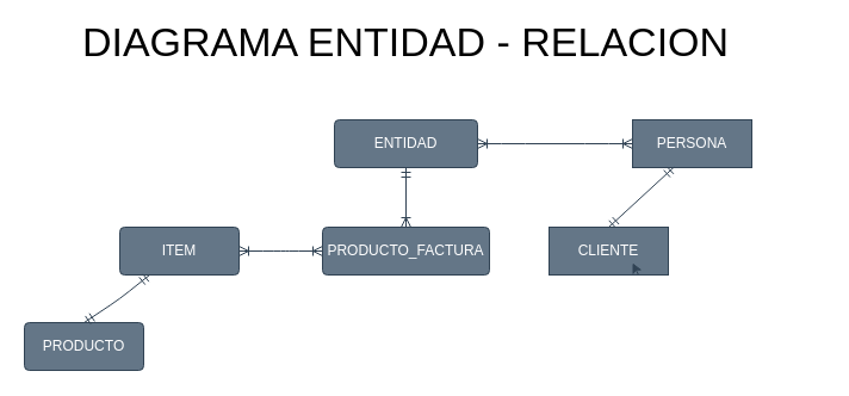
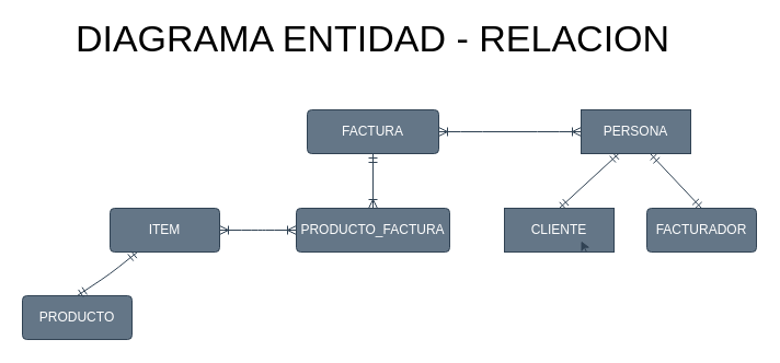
  <mxCell id="0" />
  <mxCell id="1" parent="0" />
  <mxCell id="2" value="ITEM" style="rounded=1;arcSize=10;whiteSpace=wrap;html=1;align=center;fillColor=#647687;strokeColor=#314354;fontColor=#ffffff;" parent="1" vertex="1"><mxGeometry x="100" y="190" width="100" height="40" as="geometry" /></mxCell>
  <mxCell id="3" value="PRODUCTO" style="rounded=1;arcSize=10;whiteSpace=wrap;html=1;align=center;fillColor=#647687;strokeColor=#314354;fontColor=#ffffff;" parent="1" vertex="1"><mxGeometry x="20" y="270" width="100" height="40" as="geometry" /></mxCell>
- <mxCell id="4" value="ENTIDAD" style="rounded=1;arcSize=10;whiteSpace=wrap;html=1;align=center;fillColor=#647687;strokeColor=#314354;fontColor=#ffffff;" parent="1" vertex="1"><mxGeometry x="280" y="100" width="120" height="40" as="geometry" /></mxCell>
+ <mxCell id="4" value="FACTURA" style="rounded=1;arcSize=10;whiteSpace=wrap;html=1;align=center;fillColor=#647687;strokeColor=#314354;fontColor=#ffffff;" parent="1" vertex="1"><mxGeometry x="280" y="100" width="120" height="40" as="geometry" /></mxCell>
  <mxCell id="5" value="PRODUCTO_FACTURA" style="rounded=1;arcSize=10;whiteSpace=wrap;html=1;align=center;fillColor=#647687;strokeColor=#314354;fontColor=#ffffff;" parent="1" vertex="1"><mxGeometry x="270" y="190" width="140" height="40" as="geometry" /></mxCell>
  <mxCell id="6" value="" style="fontSize=12;html=1;endArrow=ERoneToMany;startArrow=ERmandOne;exitX=0.5;exitY=1;exitDx=0;exitDy=0;entryX=0.5;entryY=0;entryDx=0;entryDy=0;fillColor=#647687;strokeColor=#314354;" parent="1" source="4" target="5" edge="1"><mxGeometry width="100" height="100" relative="1" as="geometry"><mxPoint x="300" y="180" as="sourcePoint" /><mxPoint x="400" y="80" as="targetPoint" /></mxGeometry></mxCell>
  <mxCell id="7" value="" style="edgeStyle=entityRelationEdgeStyle;fontSize=12;html=1;endArrow=ERoneToMany;startArrow=ERoneToMany;exitX=1;exitY=0.5;exitDx=0;exitDy=0;entryX=0;entryY=0.5;entryDx=0;entryDy=0;fillColor=#647687;strokeColor=#314354;" parent="1" source="2" target="5" edge="1"><mxGeometry width="100" height="100" relative="1" as="geometry"><mxPoint x="300" y="180" as="sourcePoint" /><mxPoint x="400" y="80" as="targetPoint" /></mxGeometry></mxCell>
+ <mxCell id="8" value="FACTURADOR" style="rounded=1;arcSize=10;whiteSpace=wrap;html=1;align=center;fillColor=#647687;strokeColor=#314354;fontColor=#ffffff;" parent="1" vertex="1"><mxGeometry x="590" y="190" width="100" height="40" as="geometry" /></mxCell>
  <mxCell id="9" value="CLIENTE" style="whiteSpace=wrap;html=1;align=center;fillColor=#647687;strokeColor=#314354;fontColor=#ffffff;" parent="1" vertex="1"><mxGeometry x="460" y="190" width="100" height="40" as="geometry" /></mxCell>
  <mxCell id="10" value="PERSONA" style="whiteSpace=wrap;html=1;align=center;fillColor=#647687;strokeColor=#314354;fontColor=#ffffff;" parent="1" vertex="1"><mxGeometry x="530" y="100" width="100" height="40" as="geometry" /></mxCell>
  <mxCell id="11" style="edgeStyle=none;html=1;exitX=0.75;exitY=1;exitDx=0;exitDy=0;entryX=0.7;entryY=0.75;entryDx=0;entryDy=0;entryPerimeter=0;fillColor=#647687;strokeColor=#314354;" parent="1" source="9" target="9" edge="1"><mxGeometry relative="1" as="geometry" /></mxCell>
  <mxCell id="12" value="" style="fontSize=12;html=1;endArrow=ERmandOne;startArrow=ERmandOne;entryX=0.347;entryY=0.992;entryDx=0;entryDy=0;exitX=0.5;exitY=0;exitDx=0;exitDy=0;entryPerimeter=0;fillColor=#647687;strokeColor=#314354;" parent="1" source="9" target="10" edge="1"><mxGeometry width="100" height="100" relative="1" as="geometry"><mxPoint x="300" y="180" as="sourcePoint" /><mxPoint x="400" y="80" as="targetPoint" /></mxGeometry></mxCell>
+ <mxCell id="13" value="" style="fontSize=12;html=1;endArrow=ERmandOne;startArrow=ERmandOne;exitX=0.5;exitY=0;exitDx=0;exitDy=0;entryX=0.633;entryY=1.008;entryDx=0;entryDy=0;entryPerimeter=0;fillColor=#647687;strokeColor=#314354;" parent="1" source="8" target="10" edge="1"><mxGeometry width="100" height="100" relative="1" as="geometry"><mxPoint x="540" y="250" as="sourcePoint" /><mxPoint x="580" y="140" as="targetPoint" /></mxGeometry></mxCell>
  <mxCell id="14" value="" style="fontSize=12;html=1;endArrow=ERmandOne;startArrow=ERmandOne;entryX=0.25;entryY=1;entryDx=0;entryDy=0;exitX=0.5;exitY=0;exitDx=0;exitDy=0;fillColor=#647687;strokeColor=#314354;" parent="1" source="3" target="2" edge="1"><mxGeometry width="100" height="100" relative="1" as="geometry"><mxPoint x="520" y="200" as="sourcePoint" /><mxPoint x="574.7" y="149.68" as="targetPoint" /><Array as="points"><mxPoint x="100" y="250" /></Array></mxGeometry></mxCell>
  <mxCell id="15" value="" style="edgeStyle=entityRelationEdgeStyle;fontSize=12;html=1;endArrow=ERoneToMany;startArrow=ERoneToMany;exitX=0;exitY=0.5;exitDx=0;exitDy=0;entryX=1;entryY=0.5;entryDx=0;entryDy=0;fillColor=#647687;strokeColor=#314354;" parent="1" source="10" target="4" edge="1"><mxGeometry width="100" height="100" relative="1" as="geometry"><mxPoint x="300" y="180" as="sourcePoint" /><mxPoint x="400" y="80" as="targetPoint" /></mxGeometry></mxCell>
  <mxCell id="16" value="&lt;font style=&quot;font-size: 34px;&quot;&gt;DIAGRAMA ENTIDAD - RELACION&lt;/font&gt;" style="text;html=1;strokeColor=none;fillColor=none;align=center;verticalAlign=middle;whiteSpace=wrap;rounded=0;" parent="1" vertex="1"><mxGeometry x="60" y="20" width="560" height="30" as="geometry" /></mxCell>
